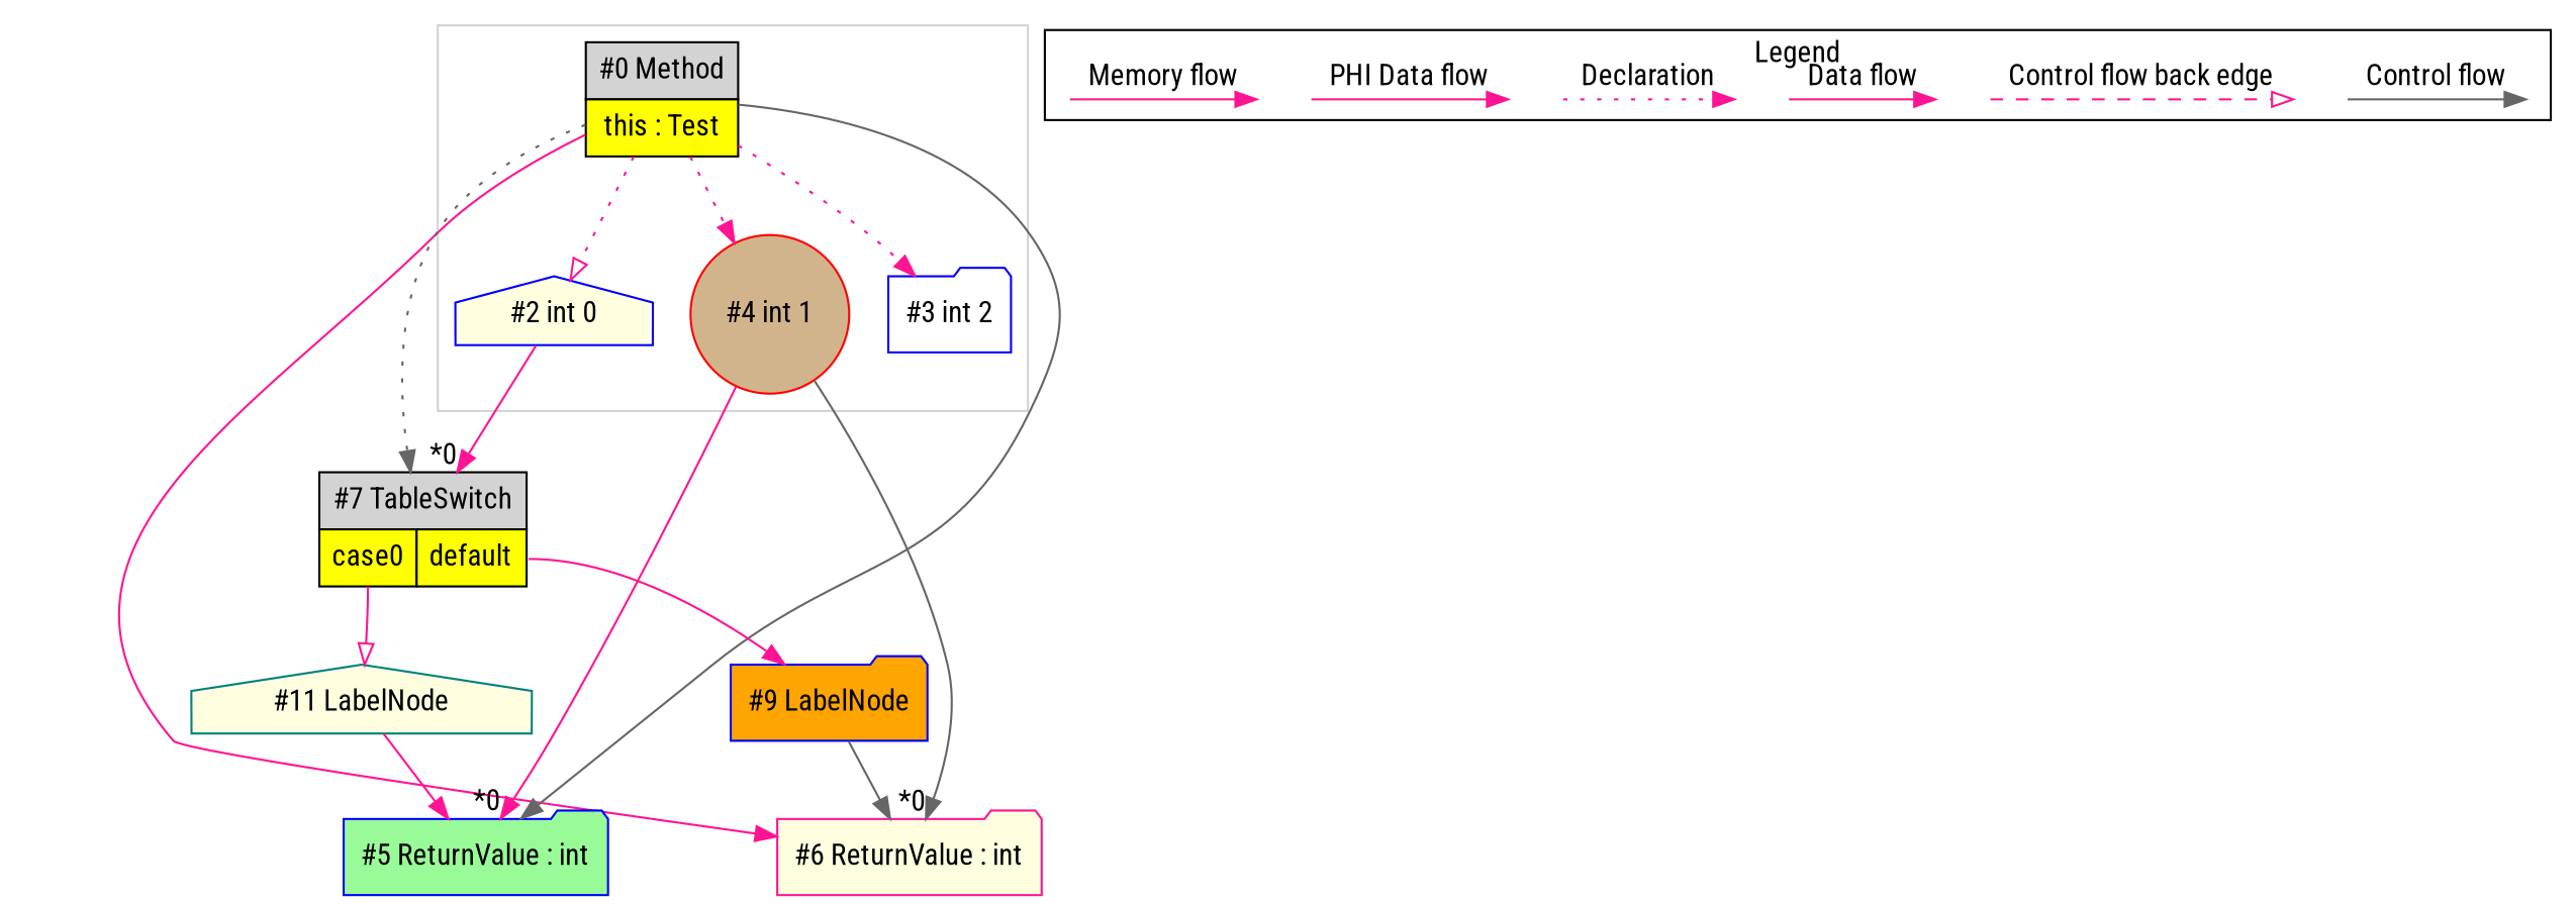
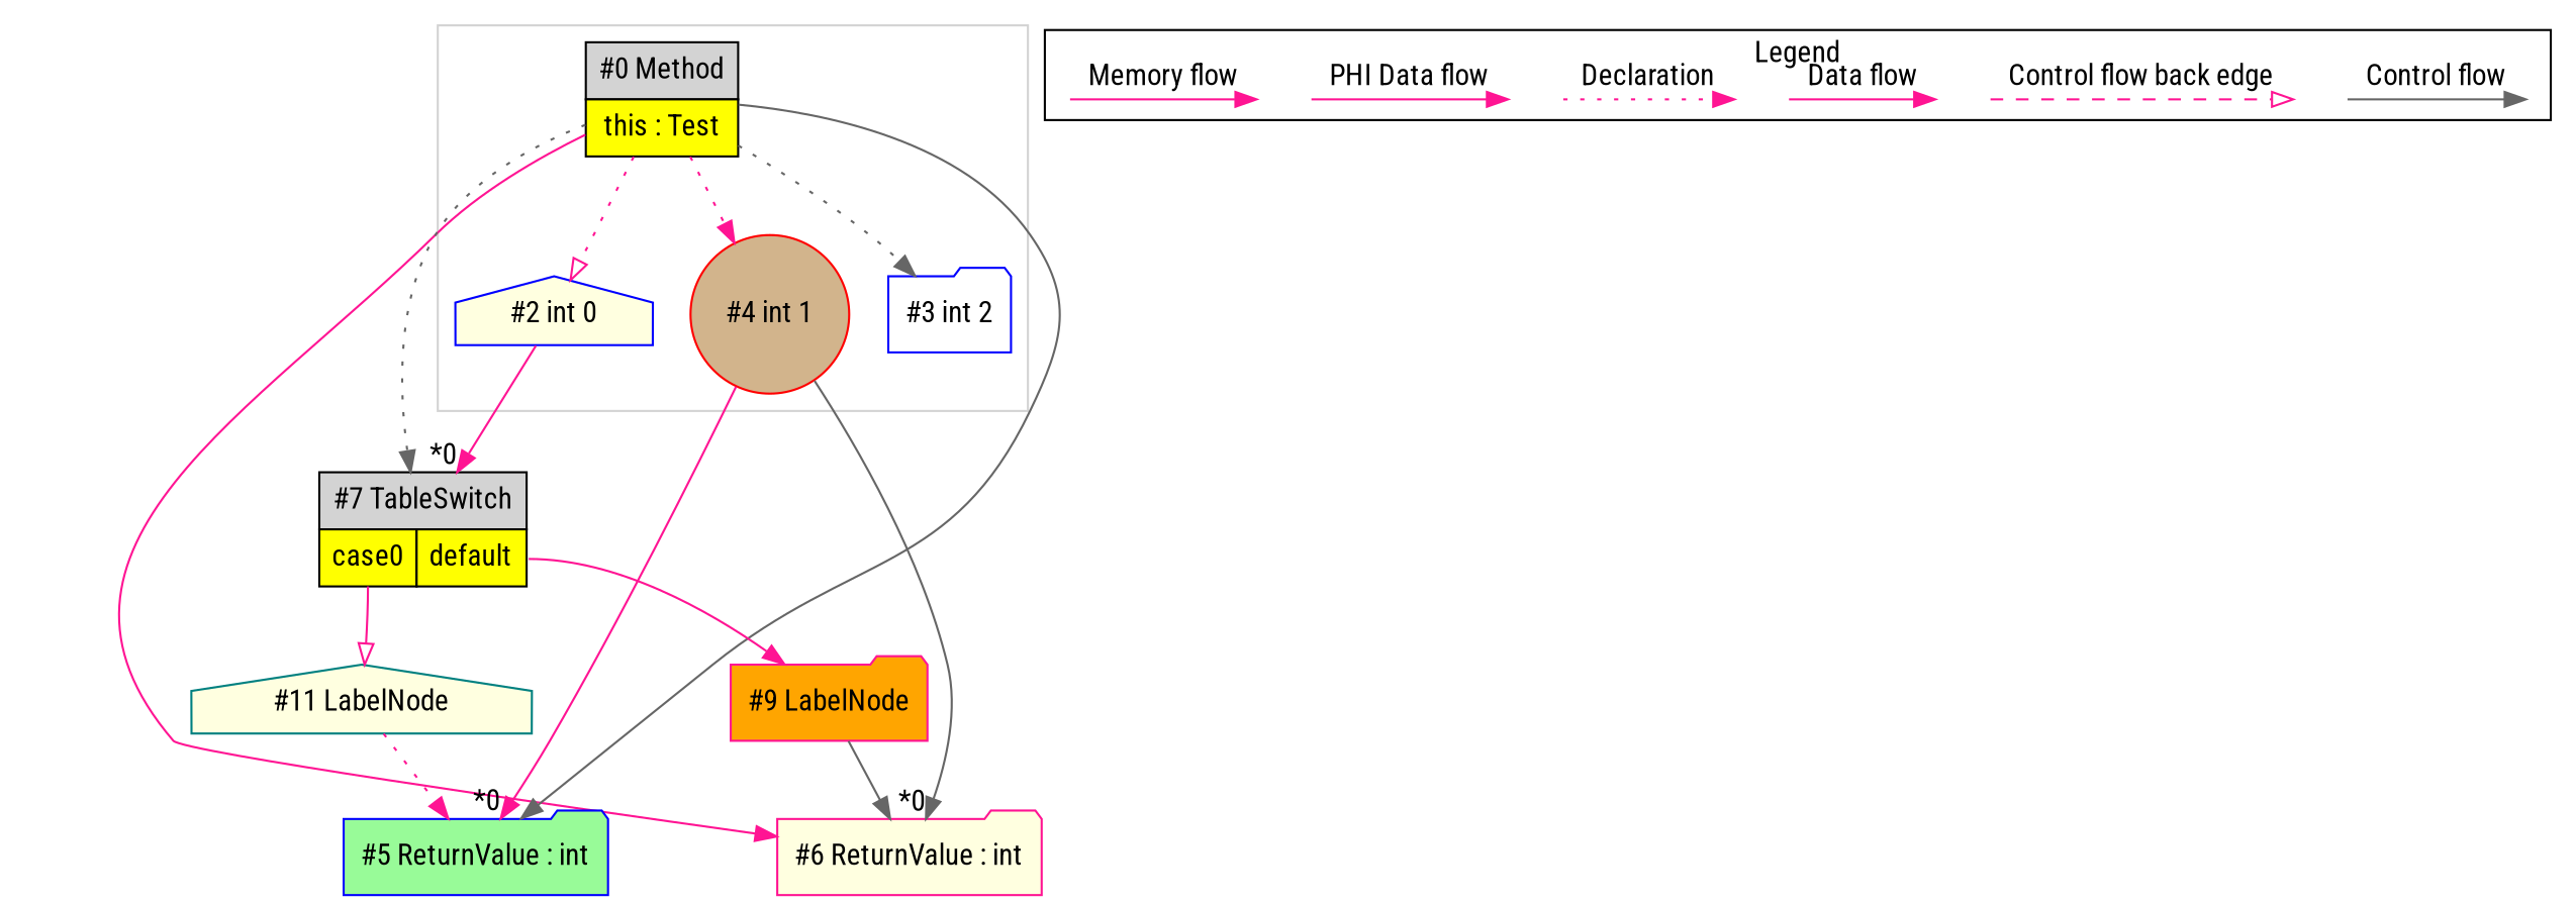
  digraph {
    fontname="Roboto Condensed"
    node [fontname="Roboto Condensed" shape=point style=invis]
    edge [arrowhead=normal color=deeppink fontname="Roboto Condensed" labeldistance=2]
    n1 [fillcolor=lightgrey label=<<table border="0" cellborder="1" cellspacing="0" cellpadding="5"><tr><td colspan="1">#0 Method</td></tr><tr><td port="prj1" bgcolor="yellow">this : Test</td></tr></table>> margin=0 shape=none style=filled]
    n2 [color=red fillcolor=tan label="#4 int 1" shape=circle style=filled]
    n3 [color=blue fillcolor=lightyellow label="#2 int 0" shape=house style=filled]
    n4 [color=blue fillcolor=white label="#3 int 2" shape=folder style=filled]
    c0
    c1
    c2
    c3
    d0
    d1
    d2
    d3
    d4
    d5
    d6
    d7
    n17 [color=deeppink fillcolor=lightyellow label="#6 ReturnValue : int" shape=folder style=filled]
    n18 [fillcolor=lightgrey label=<<table border="0" cellborder="1" cellspacing="0" cellpadding="5"><tr><td colspan="2">#7 TableSwitch</td></tr><tr><td port="prj10" bgcolor="yellow">case0</td><td port="prj8" bgcolor="yellow">default</td></tr></table>> margin=0 shape=none style=filled]
    n19 [color=blue fillcolor=palegreen label="#5 ReturnValue : int" shape=folder style=filled]
-   n20 [color=blue fillcolor=orange label="#9 LabelNode" shape=folder style=filled]
+   n20 [color=deeppink fillcolor=orange label="#9 LabelNode" shape=folder style=filled]
    n21 [color=teal fillcolor=lightyellow label="#11 LabelNode" shape=house style=filled]
    subgraph cluster_1 {
      color=lightgray
      n1
      n2
      n3
      n4
    }
    subgraph cluster_2 {
      label=Legend
      subgraph sub_3 {
        label=Legend
        rank=same
        c0
        c1
        c2
        c3
        d0
        d1
        d2
        d3
        d4
        d5
        d6
        d7
      }
    }
    n1 -> n2 [style=dotted labeldistance=""]
    n1 -> n3 [arrowhead=onormal style=dotted labeldistance=""]
-   n1 -> n4 [style=dotted labeldistance=""]
+   n1 -> n4 [color=gray40 style=dotted labeldistance=""]
    n1 -> n17 [constraint=false]
    n1 -> n18 [color=gray40 fontcolor=red style=dotted]
    n1 -> n19 [color=gray40 constraint=false]
    n2 -> n17 [color=gray40 headlabel="*0"]
    n2 -> n19 [headlabel="*0"]
    n3 -> n18 [headlabel="*0"]
    c0 -> c1 [color=gray40 label="Control flow" style=solid labeldistance=""]
    c2 -> c3 [arrowhead=onormal label="Control flow back edge" style=dashed labeldistance=""]
    d0 -> d1 [label="Data flow" labeldistance=""]
    d2 -> d3 [label=Declaration style=dotted labeldistance=""]
    d4 -> d5 [label="PHI Data flow" labeldistance=""]
    d6 -> d7 [label="Memory flow" labeldistance=""]
    n18 -> n20 [fontcolor=red tailport=prj8]
    n18 -> n21 [arrowhead=onormal fontcolor=red tailport=prj10]
    n20 -> n17 [color=gray40 fontcolor=red]
-   n21 -> n19 [fontcolor=red]
+   n21 -> n19 [fontcolor=red style=dotted]
  }
